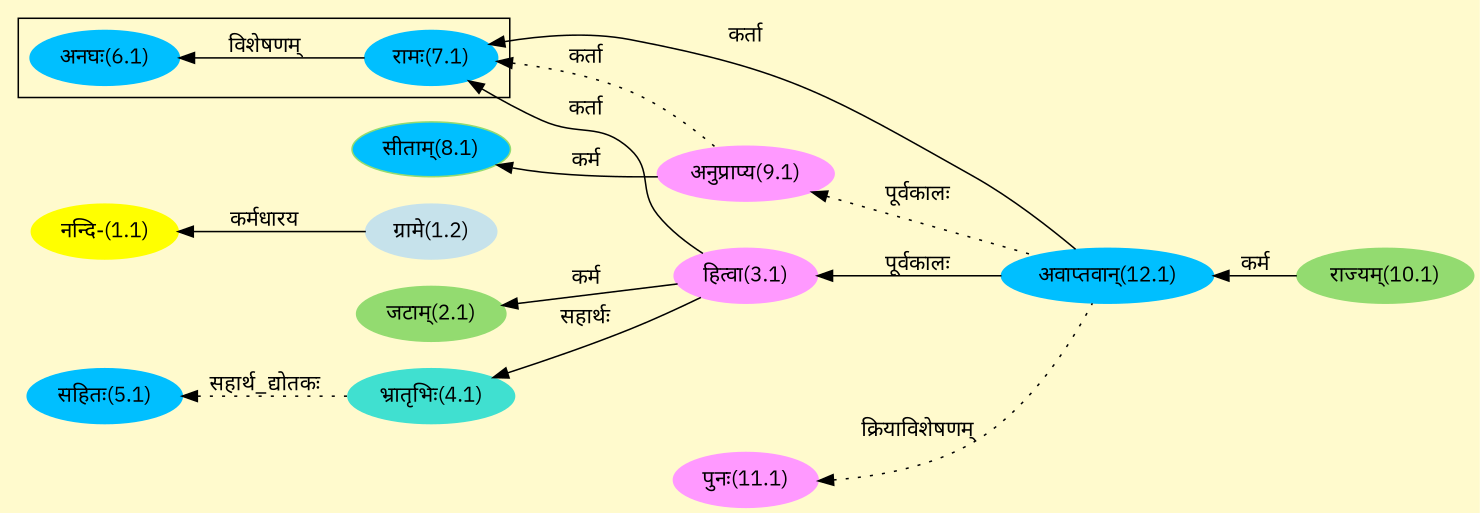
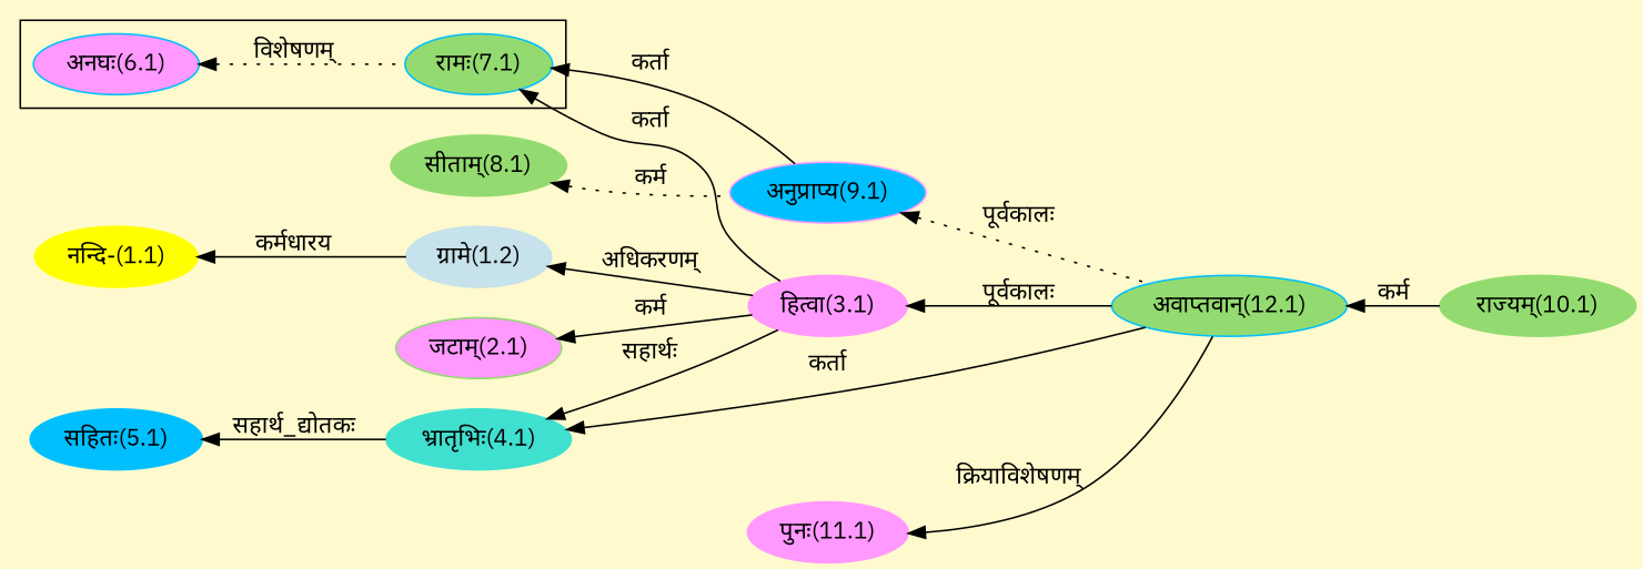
  digraph {
    bgcolor=lemonchiffon1
    compound=true
    fontname="IBM Plex Sans"
    rankdir=LR
    node [color="#00BFFF" fontname="IBM Plex Sans" style=filled]
    edge [dir=back fontname="IBM Plex Sans"]
-   n1 [label="अनघः(6.1)"]
-   n2 [label="रामः(7.1)"]
+   n1 [label="अनघः(6.1)" fillcolor="#FF99FF"]
+   n2 [label="रामः(7.1)" fillcolor="#93DB70"]
    n3 [color="#FF99FF" label="हित्वा(3.1)"]
-   n4 [label="अवाप्तवान्(12.1)"]
-   n5 [color="#FF99FF" label="अनुप्राप्य(9.1)"]
+   n4 [label="अवाप्तवान्(12.1)" fillcolor="#93DB70"]
+   n5 [color="#FF99FF" label="अनुप्राप्य(9.1)" fillcolor="#00BFFF"]
    n6 [color="#93DB70" label="राज्यम्(10.1)"]
    n7 [color="#FFFF00" label="नन्दि-(1.1)"]
    n8 [color="#C6E2EB" label="ग्रामे(1.2)"]
-   n9 [color="#93DB70" label="जटाम्(2.1)"]
+   n9 [color="#93DB70" label="जटाम्(2.1)" fillcolor="#FF99FF"]
    n10 [color="#40E0D0" label="भ्रातृभिः(4.1)"]
    n11 [label="सहितः(5.1)"]
-   n12 [color="#93DB70" label="सीताम्(8.1)" fillcolor="#00BFFF"]
+   n12 [color="#93DB70" label="सीताम्(8.1)"]
    n13 [color="#FF99FF" label="पुनः(11.1)"]
    subgraph cluster_1 {
      n1
      n2
    }
-   n1 -> n2 [label="विशेषणम्"]
+   n1 -> n2 [label="विशेषणम्" style=dotted]
    n2 -> n3 [label="कर्ता" style=solid]
-   n2 -> n4 [label="कर्ता"]
-   n2 -> n5 [label="कर्ता" style=dotted]
+   n10 -> n4 [label="कर्ता"]
+   n2 -> n5 [label="कर्ता" style=solid]
    n3 -> n4 [label="पूर्वकालः"]
    n4 -> n6 [label="कर्म"]
    n5 -> n4 [label="पूर्वकालः" style=dotted]
    n7 -> n8 [label="कर्मधारय"]
+   n8 -> n3 [label="अधिकरणम्"]
    n9 -> n3 [label="कर्म"]
    n10 -> n3 [label="सहार्थः"]
-   n11 -> n10 [label="सहार्थ_द्योतकः" style=dotted]
-   n12 -> n5 [label="कर्म"]
-   n13 -> n4 [label="क्रियाविशेषणम्" style=dotted]
+   n11 -> n10 [label="सहार्थ_द्योतकः"]
+   n12 -> n5 [label="कर्म" style=dotted]
+   n13 -> n4 [label="क्रियाविशेषणम्"]
  }
